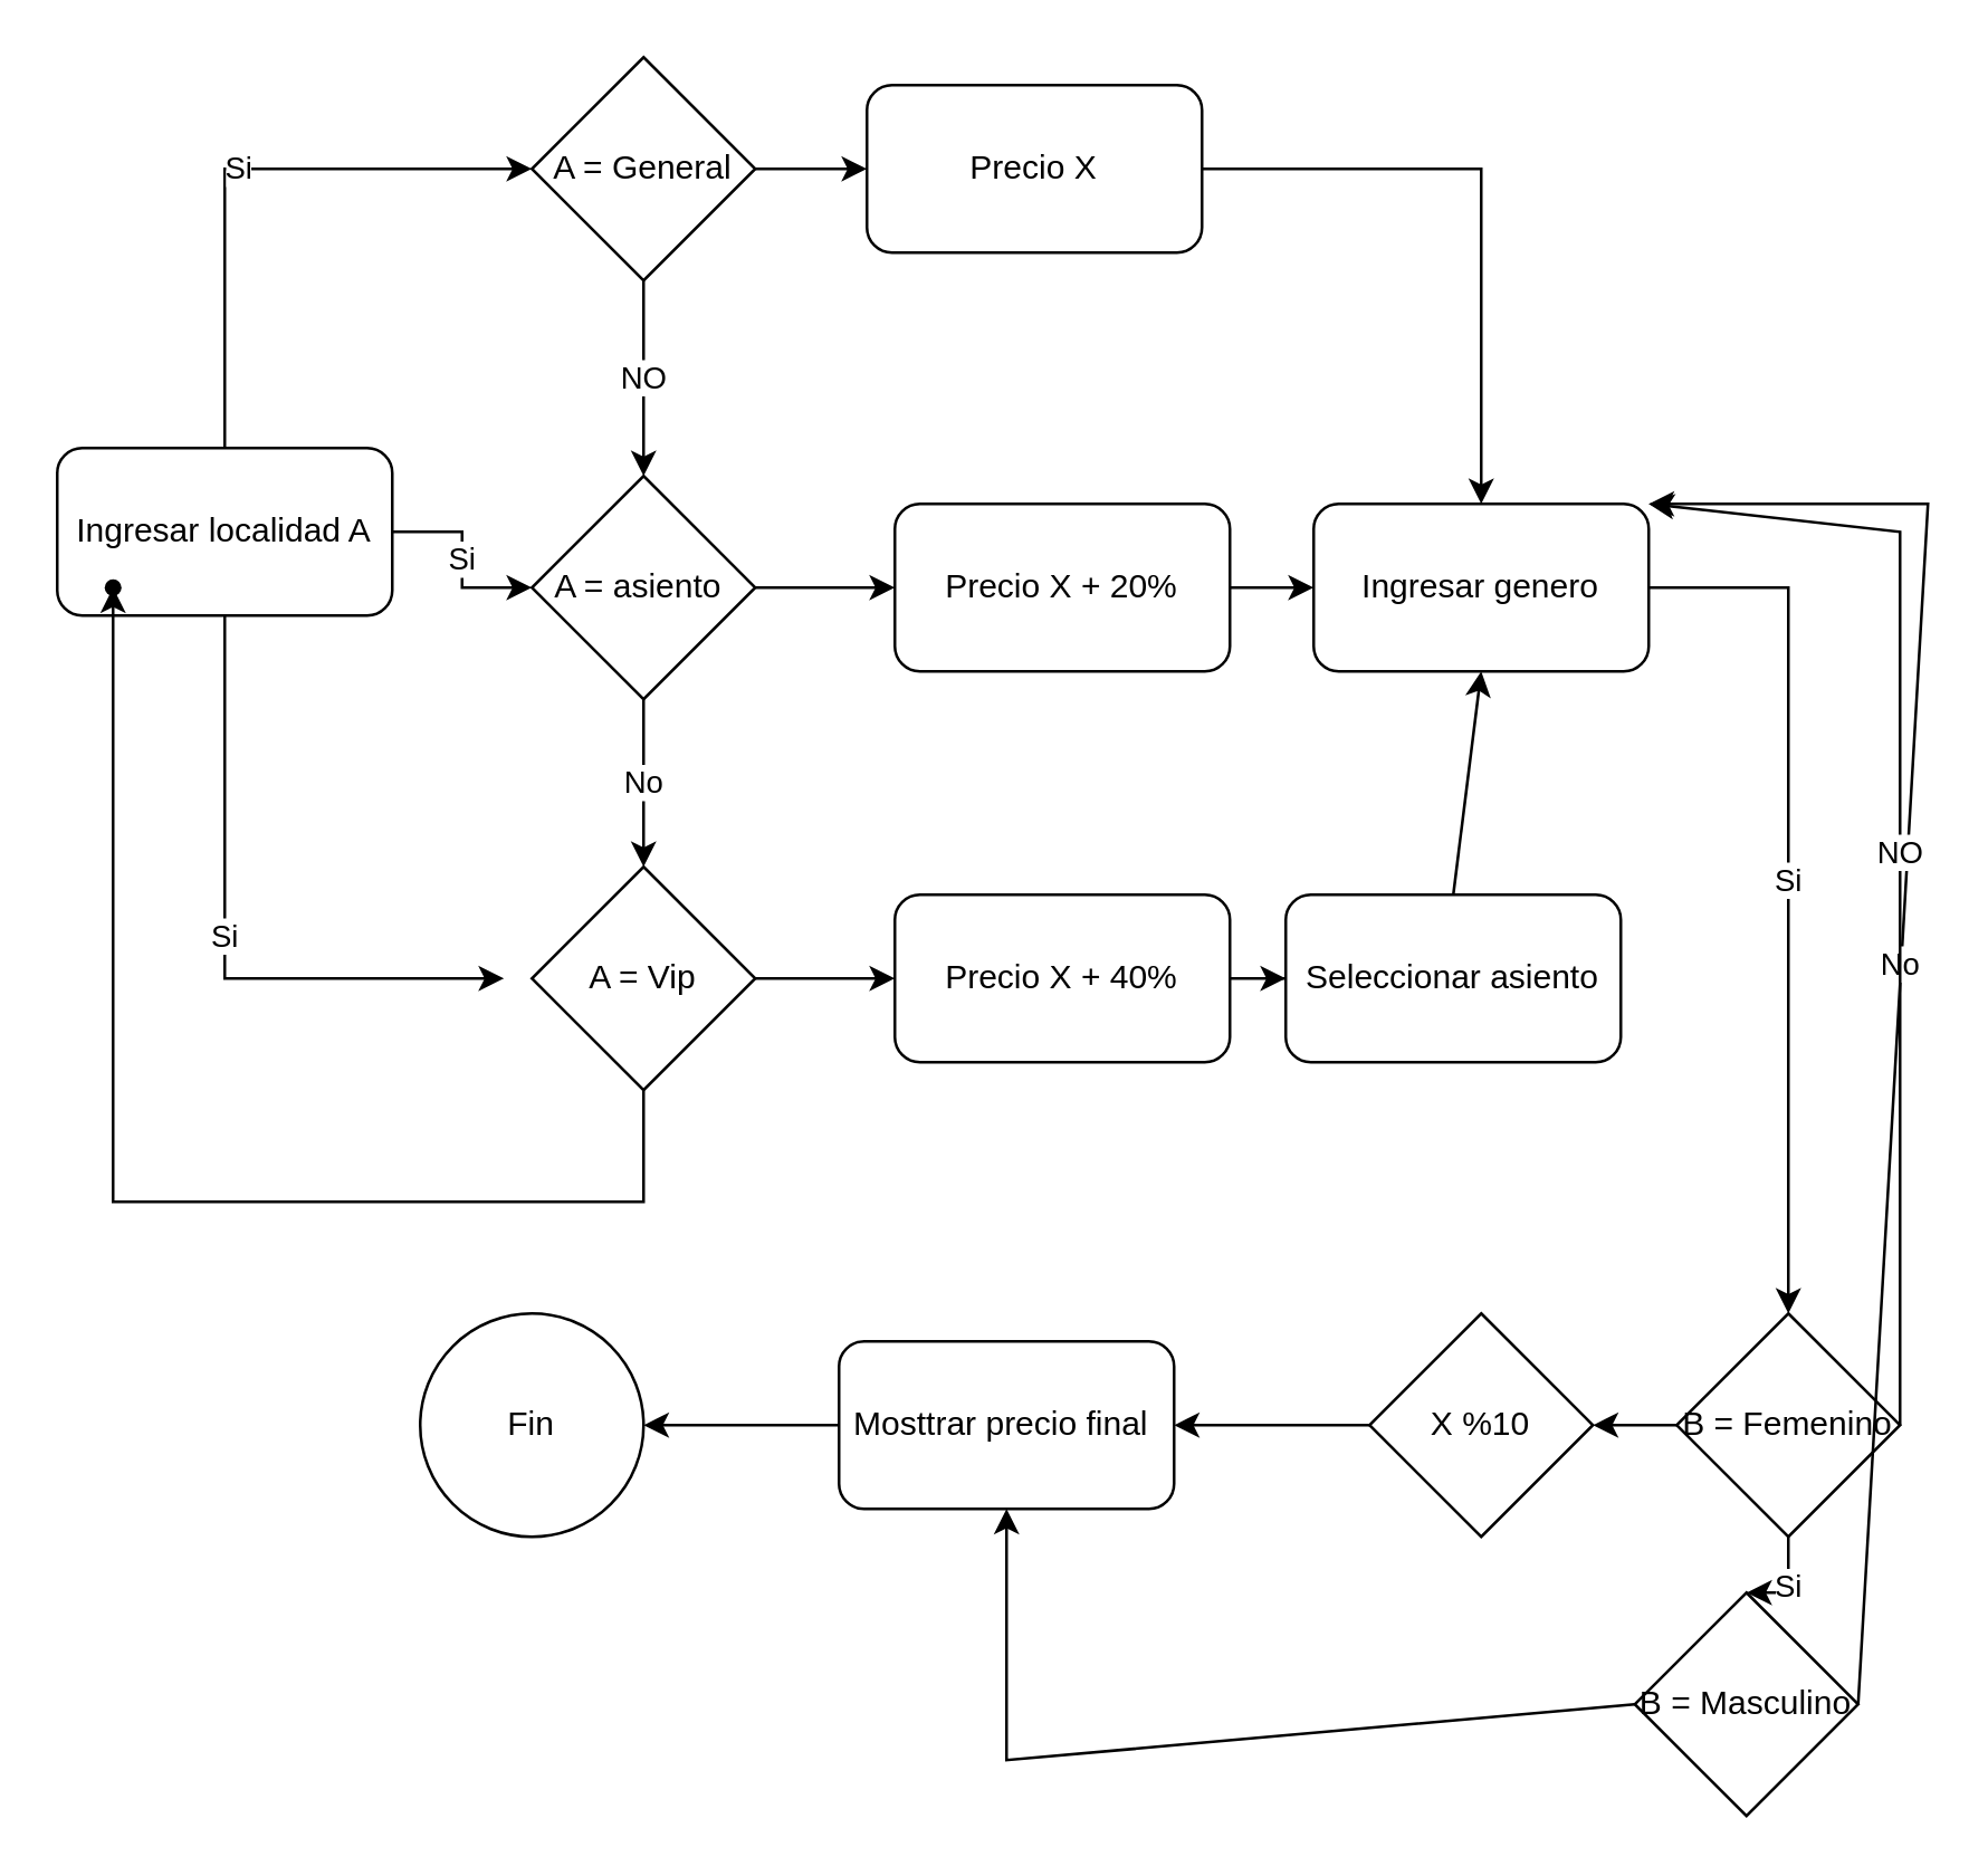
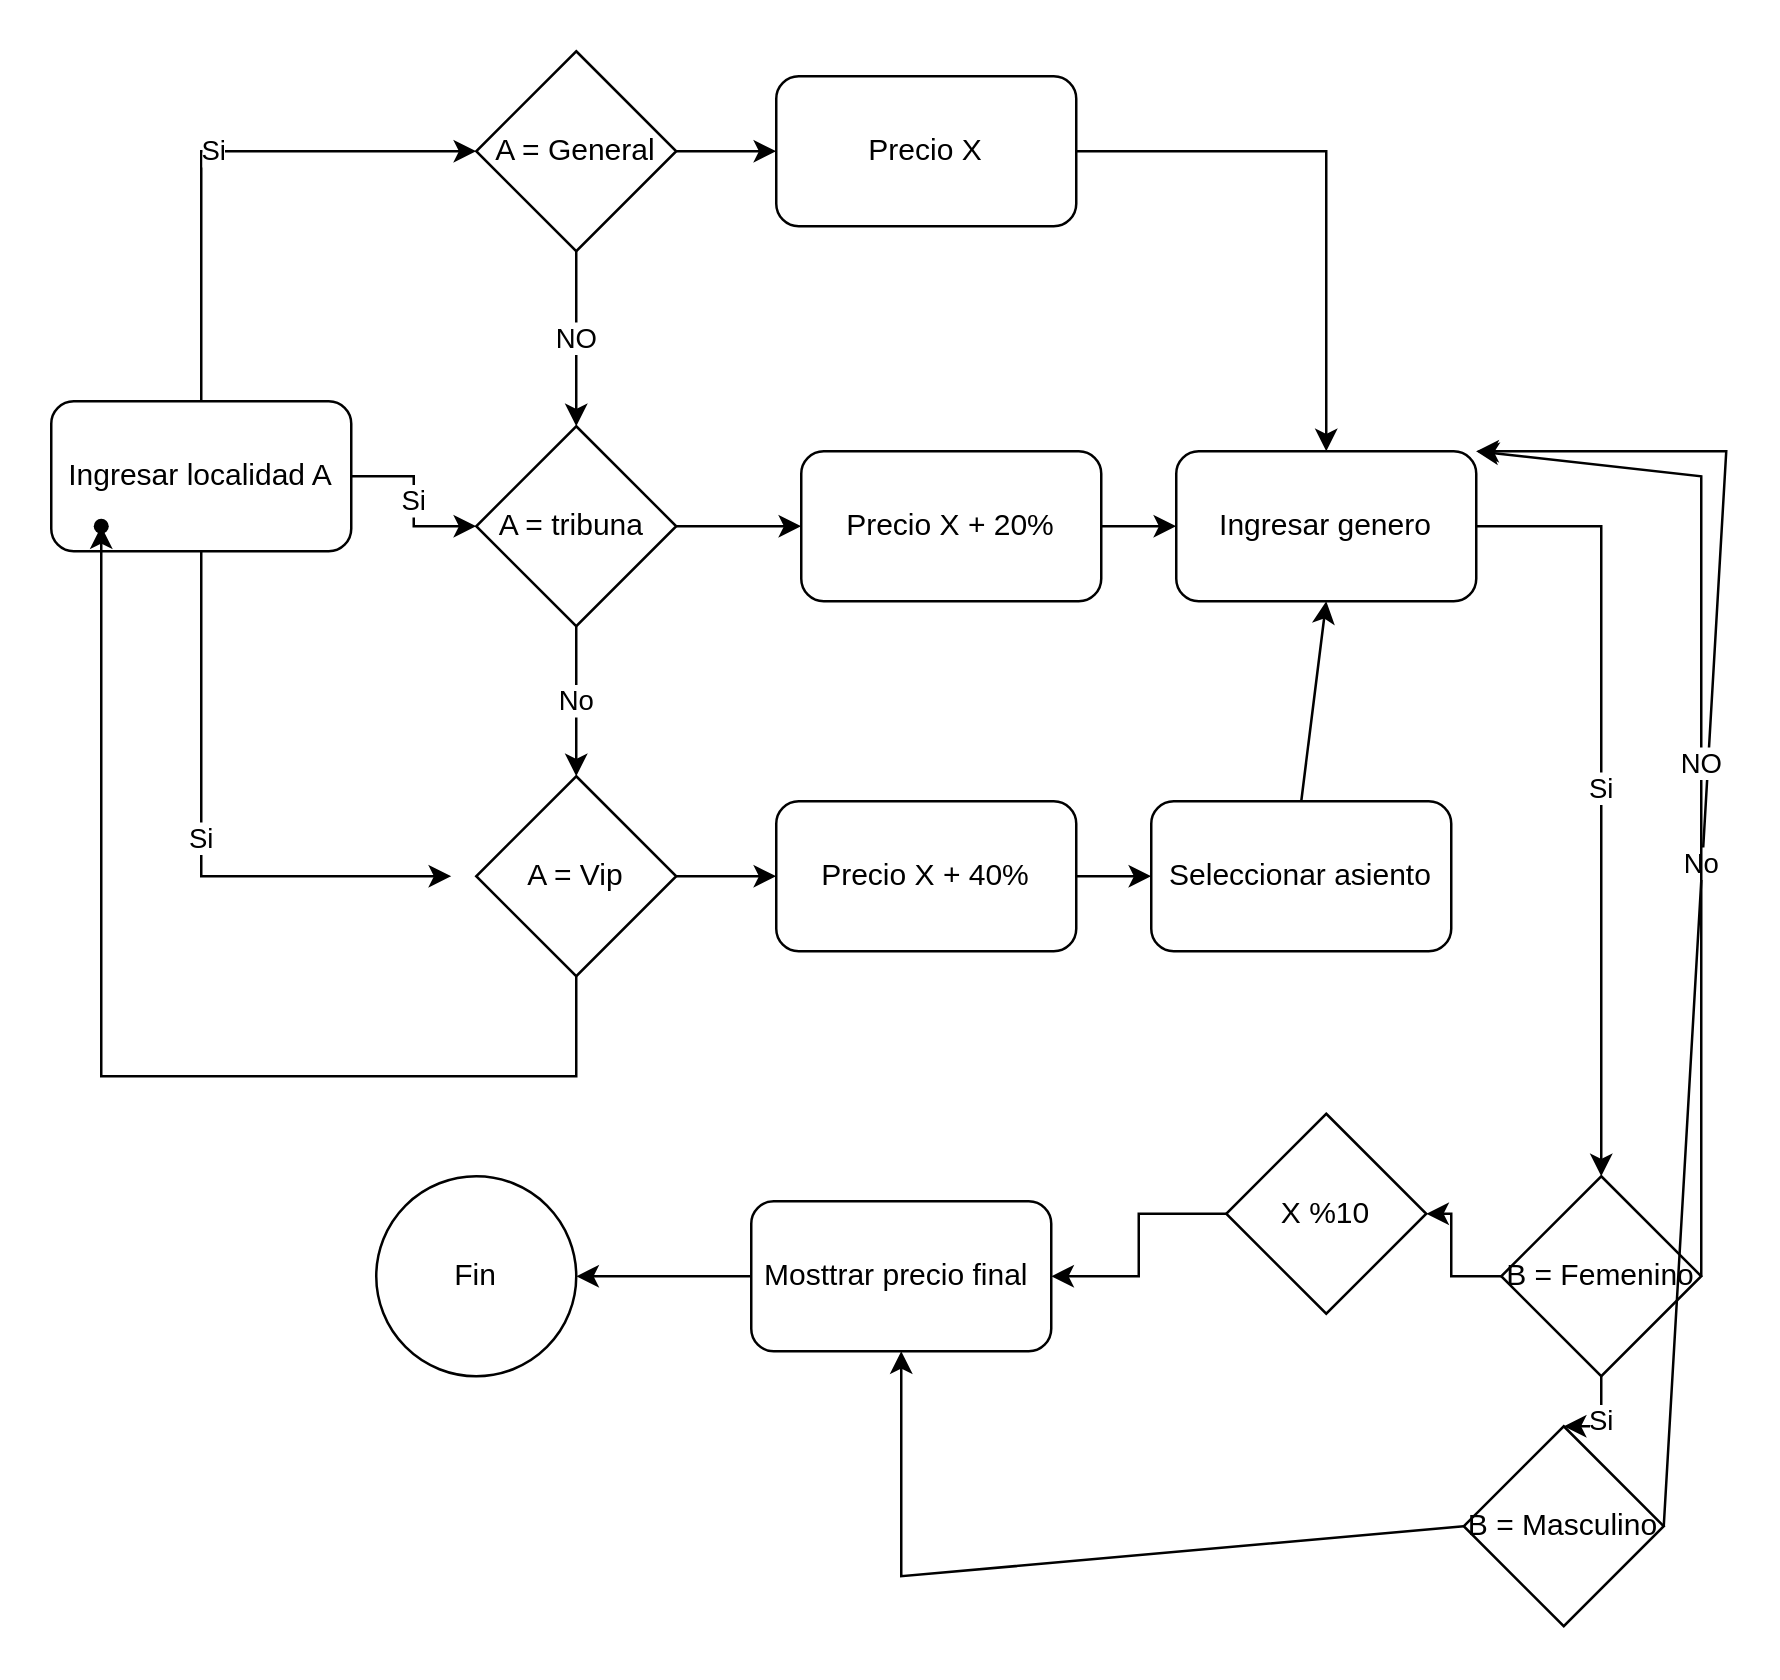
  <mxCell id="0" />
  <mxCell id="1" parent="0" />
  <mxCell id="2" value="Ingresar genero" style="rounded=1;whiteSpace=wrap;html=1;" vertex="1" parent="1"><mxGeometry x="470" y="180" width="120" height="60" as="geometry" /></mxCell>
  <mxCell id="3" value="Si" style="edgeStyle=orthogonalEdgeStyle;rounded=0;orthogonalLoop=1;jettySize=auto;html=1;" edge="1" parent="1" source="4" target="13"><mxGeometry relative="1" as="geometry" /></mxCell>
  <mxCell id="4" value="Ingresar localidad A" style="rounded=1;whiteSpace=wrap;html=1;" vertex="1" parent="1"><mxGeometry x="20" y="160" width="120" height="60" as="geometry" /></mxCell>
  <mxCell id="5" value="" style="edgeStyle=orthogonalEdgeStyle;rounded=0;orthogonalLoop=1;jettySize=auto;html=1;" edge="1" parent="1" source="6" target="7"><mxGeometry relative="1" as="geometry" /></mxCell>
  <mxCell id="6" value="Mosttrar precio final&amp;nbsp;" style="rounded=1;whiteSpace=wrap;html=1;" vertex="1" parent="1"><mxGeometry x="300" y="480" width="120" height="60" as="geometry" /></mxCell>
  <mxCell id="7" value="Fin" style="ellipse;whiteSpace=wrap;html=1;aspect=fixed;" vertex="1" parent="1"><mxGeometry x="150" y="470" width="80" height="80" as="geometry" /></mxCell>
  <mxCell id="8" value="" style="edgeStyle=orthogonalEdgeStyle;rounded=0;orthogonalLoop=1;jettySize=auto;html=1;" edge="1" parent="1" source="10" target="19"><mxGeometry relative="1" as="geometry" /></mxCell>
  <mxCell id="9" value="NO" style="edgeStyle=orthogonalEdgeStyle;rounded=0;orthogonalLoop=1;jettySize=auto;html=1;" edge="1" parent="1" source="10" target="13"><mxGeometry relative="1" as="geometry" /></mxCell>
  <mxCell id="10" value="A = General" style="rhombus;whiteSpace=wrap;html=1;" vertex="1" parent="1"><mxGeometry x="190" y="20" width="80" height="80" as="geometry" /></mxCell>
  <mxCell id="11" value="" style="edgeStyle=orthogonalEdgeStyle;rounded=0;orthogonalLoop=1;jettySize=auto;html=1;" edge="1" parent="1" source="13" target="21"><mxGeometry relative="1" as="geometry" /></mxCell>
  <mxCell id="12" value="No" style="edgeStyle=orthogonalEdgeStyle;rounded=0;orthogonalLoop=1;jettySize=auto;html=1;" edge="1" parent="1" source="13" target="16"><mxGeometry relative="1" as="geometry" /></mxCell>
- <mxCell id="13" value="A = asiento&amp;nbsp;" style="rhombus;whiteSpace=wrap;html=1;" vertex="1" parent="1"><mxGeometry x="190" y="170" width="80" height="80" as="geometry" /></mxCell>
+ <mxCell id="13" value="A = tribuna&amp;nbsp;" style="rhombus;whiteSpace=wrap;html=1;" vertex="1" parent="1"><mxGeometry x="190" y="170" width="80" height="80" as="geometry" /></mxCell>
  <mxCell id="14" value="" style="edgeStyle=orthogonalEdgeStyle;rounded=0;orthogonalLoop=1;jettySize=auto;html=1;" edge="1" parent="1" source="16" target="23"><mxGeometry relative="1" as="geometry" /></mxCell>
  <mxCell id="15" value="" style="edgeStyle=orthogonalEdgeStyle;rounded=0;orthogonalLoop=1;jettySize=auto;html=1;" edge="1" parent="1" source="16" target="27"><mxGeometry relative="1" as="geometry"><Array as="points"><mxPoint x="230" y="430" /><mxPoint x="40" y="430" /></Array></mxGeometry></mxCell>
  <mxCell id="16" value="A = Vip" style="rhombus;whiteSpace=wrap;html=1;" vertex="1" parent="1"><mxGeometry x="190" y="310" width="80" height="80" as="geometry" /></mxCell>
  <mxCell id="17" value="Si" style="endArrow=classic;html=1;rounded=0;exitX=0.5;exitY=0;exitDx=0;exitDy=0;entryX=0;entryY=0.5;entryDx=0;entryDy=0;" edge="1" parent="1" source="4" target="10"><mxGeometry width="50" height="50" relative="1" as="geometry"><mxPoint x="160" y="290" as="sourcePoint" /><mxPoint x="210" y="240" as="targetPoint" /><Array as="points"><mxPoint x="80" y="60" /></Array></mxGeometry></mxCell>
  <mxCell id="18" value="Si" style="endArrow=classic;html=1;rounded=0;exitX=0.5;exitY=1;exitDx=0;exitDy=0;" edge="1" parent="1" source="4"><mxGeometry width="50" height="50" relative="1" as="geometry"><mxPoint x="160" y="290" as="sourcePoint" /><mxPoint x="180" y="350" as="targetPoint" /><Array as="points"><mxPoint x="80" y="350" /></Array></mxGeometry></mxCell>
  <mxCell id="19" value="Precio X" style="rounded=1;whiteSpace=wrap;html=1;" vertex="1" parent="1"><mxGeometry x="310" y="30" width="120" height="60" as="geometry" /></mxCell>
  <mxCell id="20" value="" style="edgeStyle=orthogonalEdgeStyle;rounded=0;orthogonalLoop=1;jettySize=auto;html=1;" edge="1" parent="1" source="21" target="2"><mxGeometry relative="1" as="geometry" /></mxCell>
  <mxCell id="21" value="Precio X + 20%" style="rounded=1;whiteSpace=wrap;html=1;" vertex="1" parent="1"><mxGeometry x="320" y="180" width="120" height="60" as="geometry" /></mxCell>
  <mxCell id="22" value="" style="edgeStyle=orthogonalEdgeStyle;rounded=0;orthogonalLoop=1;jettySize=auto;html=1;" edge="1" parent="1" source="23" target="29"><mxGeometry relative="1" as="geometry" /></mxCell>
- <mxCell id="23" value="Precio X + 40%" style="rounded=1;whiteSpace=wrap;html=1;" vertex="1" parent="1"><mxGeometry x="320" y="320" width="120" height="60" as="geometry" /></mxCell>
+ <mxCell id="23" value="Precio X + 40%" style="rounded=1;whiteSpace=wrap;html=1;" vertex="1" parent="1"><mxGeometry x="310" y="320" width="120" height="60" as="geometry" /></mxCell>
  <mxCell id="24" value="" style="edgeStyle=orthogonalEdgeStyle;rounded=0;orthogonalLoop=1;jettySize=auto;html=1;" edge="1" parent="1" source="26" target="33"><mxGeometry relative="1" as="geometry" /></mxCell>
  <mxCell id="25" value="Si" style="edgeStyle=orthogonalEdgeStyle;rounded=0;orthogonalLoop=1;jettySize=auto;html=1;" edge="1" parent="1" source="26" target="34"><mxGeometry relative="1" as="geometry" /></mxCell>
  <mxCell id="26" value="B = Femenino" style="rhombus;whiteSpace=wrap;html=1;" vertex="1" parent="1"><mxGeometry x="600" y="470" width="80" height="80" as="geometry" /></mxCell>
  <mxCell id="27" value="" style="shape=waypoint;sketch=0;size=6;pointerEvents=1;points=[];fillColor=default;resizable=0;rotatable=0;perimeter=centerPerimeter;snapToPoint=1;" vertex="1" parent="1"><mxGeometry x="30" y="200" width="20" height="20" as="geometry" /></mxCell>
  <mxCell id="28" value="" style="endArrow=classic;html=1;rounded=0;exitX=1;exitY=0.5;exitDx=0;exitDy=0;entryX=0.5;entryY=0;entryDx=0;entryDy=0;" edge="1" parent="1" source="19" target="2"><mxGeometry width="50" height="50" relative="1" as="geometry"><mxPoint x="270" y="220" as="sourcePoint" /><mxPoint x="320" y="170" as="targetPoint" /><Array as="points"><mxPoint x="530" y="60" /></Array></mxGeometry></mxCell>
  <mxCell id="29" value="Seleccionar asiento" style="whiteSpace=wrap;html=1;rounded=1;" vertex="1" parent="1"><mxGeometry x="460" y="320" width="120" height="60" as="geometry" /></mxCell>
  <mxCell id="30" value="" style="endArrow=classic;html=1;rounded=0;exitX=0.5;exitY=0;exitDx=0;exitDy=0;entryX=0.5;entryY=1;entryDx=0;entryDy=0;" edge="1" parent="1" source="29" target="2"><mxGeometry width="50" height="50" relative="1" as="geometry"><mxPoint x="270" y="290" as="sourcePoint" /><mxPoint x="320" y="240" as="targetPoint" /></mxGeometry></mxCell>
  <mxCell id="31" value="Si" style="endArrow=classic;html=1;rounded=0;exitX=1;exitY=0.5;exitDx=0;exitDy=0;entryX=0.5;entryY=0;entryDx=0;entryDy=0;" edge="1" parent="1" source="2" target="26"><mxGeometry width="50" height="50" relative="1" as="geometry"><mxPoint x="270" y="290" as="sourcePoint" /><mxPoint x="320" y="240" as="targetPoint" /><Array as="points"><mxPoint x="640" y="210" /></Array></mxGeometry></mxCell>
  <mxCell id="32" value="" style="edgeStyle=orthogonalEdgeStyle;rounded=0;orthogonalLoop=1;jettySize=auto;html=1;" edge="1" parent="1" source="33" target="6"><mxGeometry relative="1" as="geometry" /></mxCell>
- <mxCell id="33" value="X %10" style="rhombus;whiteSpace=wrap;html=1;" vertex="1" parent="1"><mxGeometry x="490" y="470" width="80" height="80" as="geometry" /></mxCell>
+ <mxCell id="33" value="X %10" style="rhombus;whiteSpace=wrap;html=1;" vertex="1" parent="1"><mxGeometry x="490" y="445" width="80" height="80" as="geometry" /></mxCell>
  <mxCell id="34" value="B = Masculino" style="rhombus;whiteSpace=wrap;html=1;" vertex="1" parent="1"><mxGeometry x="585" y="570" width="80" height="80" as="geometry" /></mxCell>
  <mxCell id="35" value="" style="endArrow=classic;html=1;rounded=0;exitX=0;exitY=0.5;exitDx=0;exitDy=0;entryX=0.5;entryY=1;entryDx=0;entryDy=0;" edge="1" parent="1" source="34" target="6"><mxGeometry width="50" height="50" relative="1" as="geometry"><mxPoint x="270" y="390" as="sourcePoint" /><mxPoint x="320" y="340" as="targetPoint" /><Array as="points"><mxPoint x="360" y="630" /></Array></mxGeometry></mxCell>
  <mxCell id="36" value="No" style="endArrow=classic;html=1;rounded=0;exitX=1;exitY=0.5;exitDx=0;exitDy=0;entryX=1;entryY=0;entryDx=0;entryDy=0;" edge="1" parent="1" source="34" target="2"><mxGeometry width="50" height="50" relative="1" as="geometry"><mxPoint x="270" y="390" as="sourcePoint" /><mxPoint x="320" y="340" as="targetPoint" /><Array as="points"><mxPoint x="690" y="180" /></Array></mxGeometry></mxCell>
  <mxCell id="37" value="NO" style="endArrow=classic;html=1;rounded=0;exitX=1;exitY=0.5;exitDx=0;exitDy=0;entryX=1;entryY=0;entryDx=0;entryDy=0;" edge="1" parent="1" source="26" target="2"><mxGeometry width="50" height="50" relative="1" as="geometry"><mxPoint x="270" y="390" as="sourcePoint" /><mxPoint x="320" y="340" as="targetPoint" /><Array as="points"><mxPoint x="680" y="190" /></Array></mxGeometry></mxCell>
